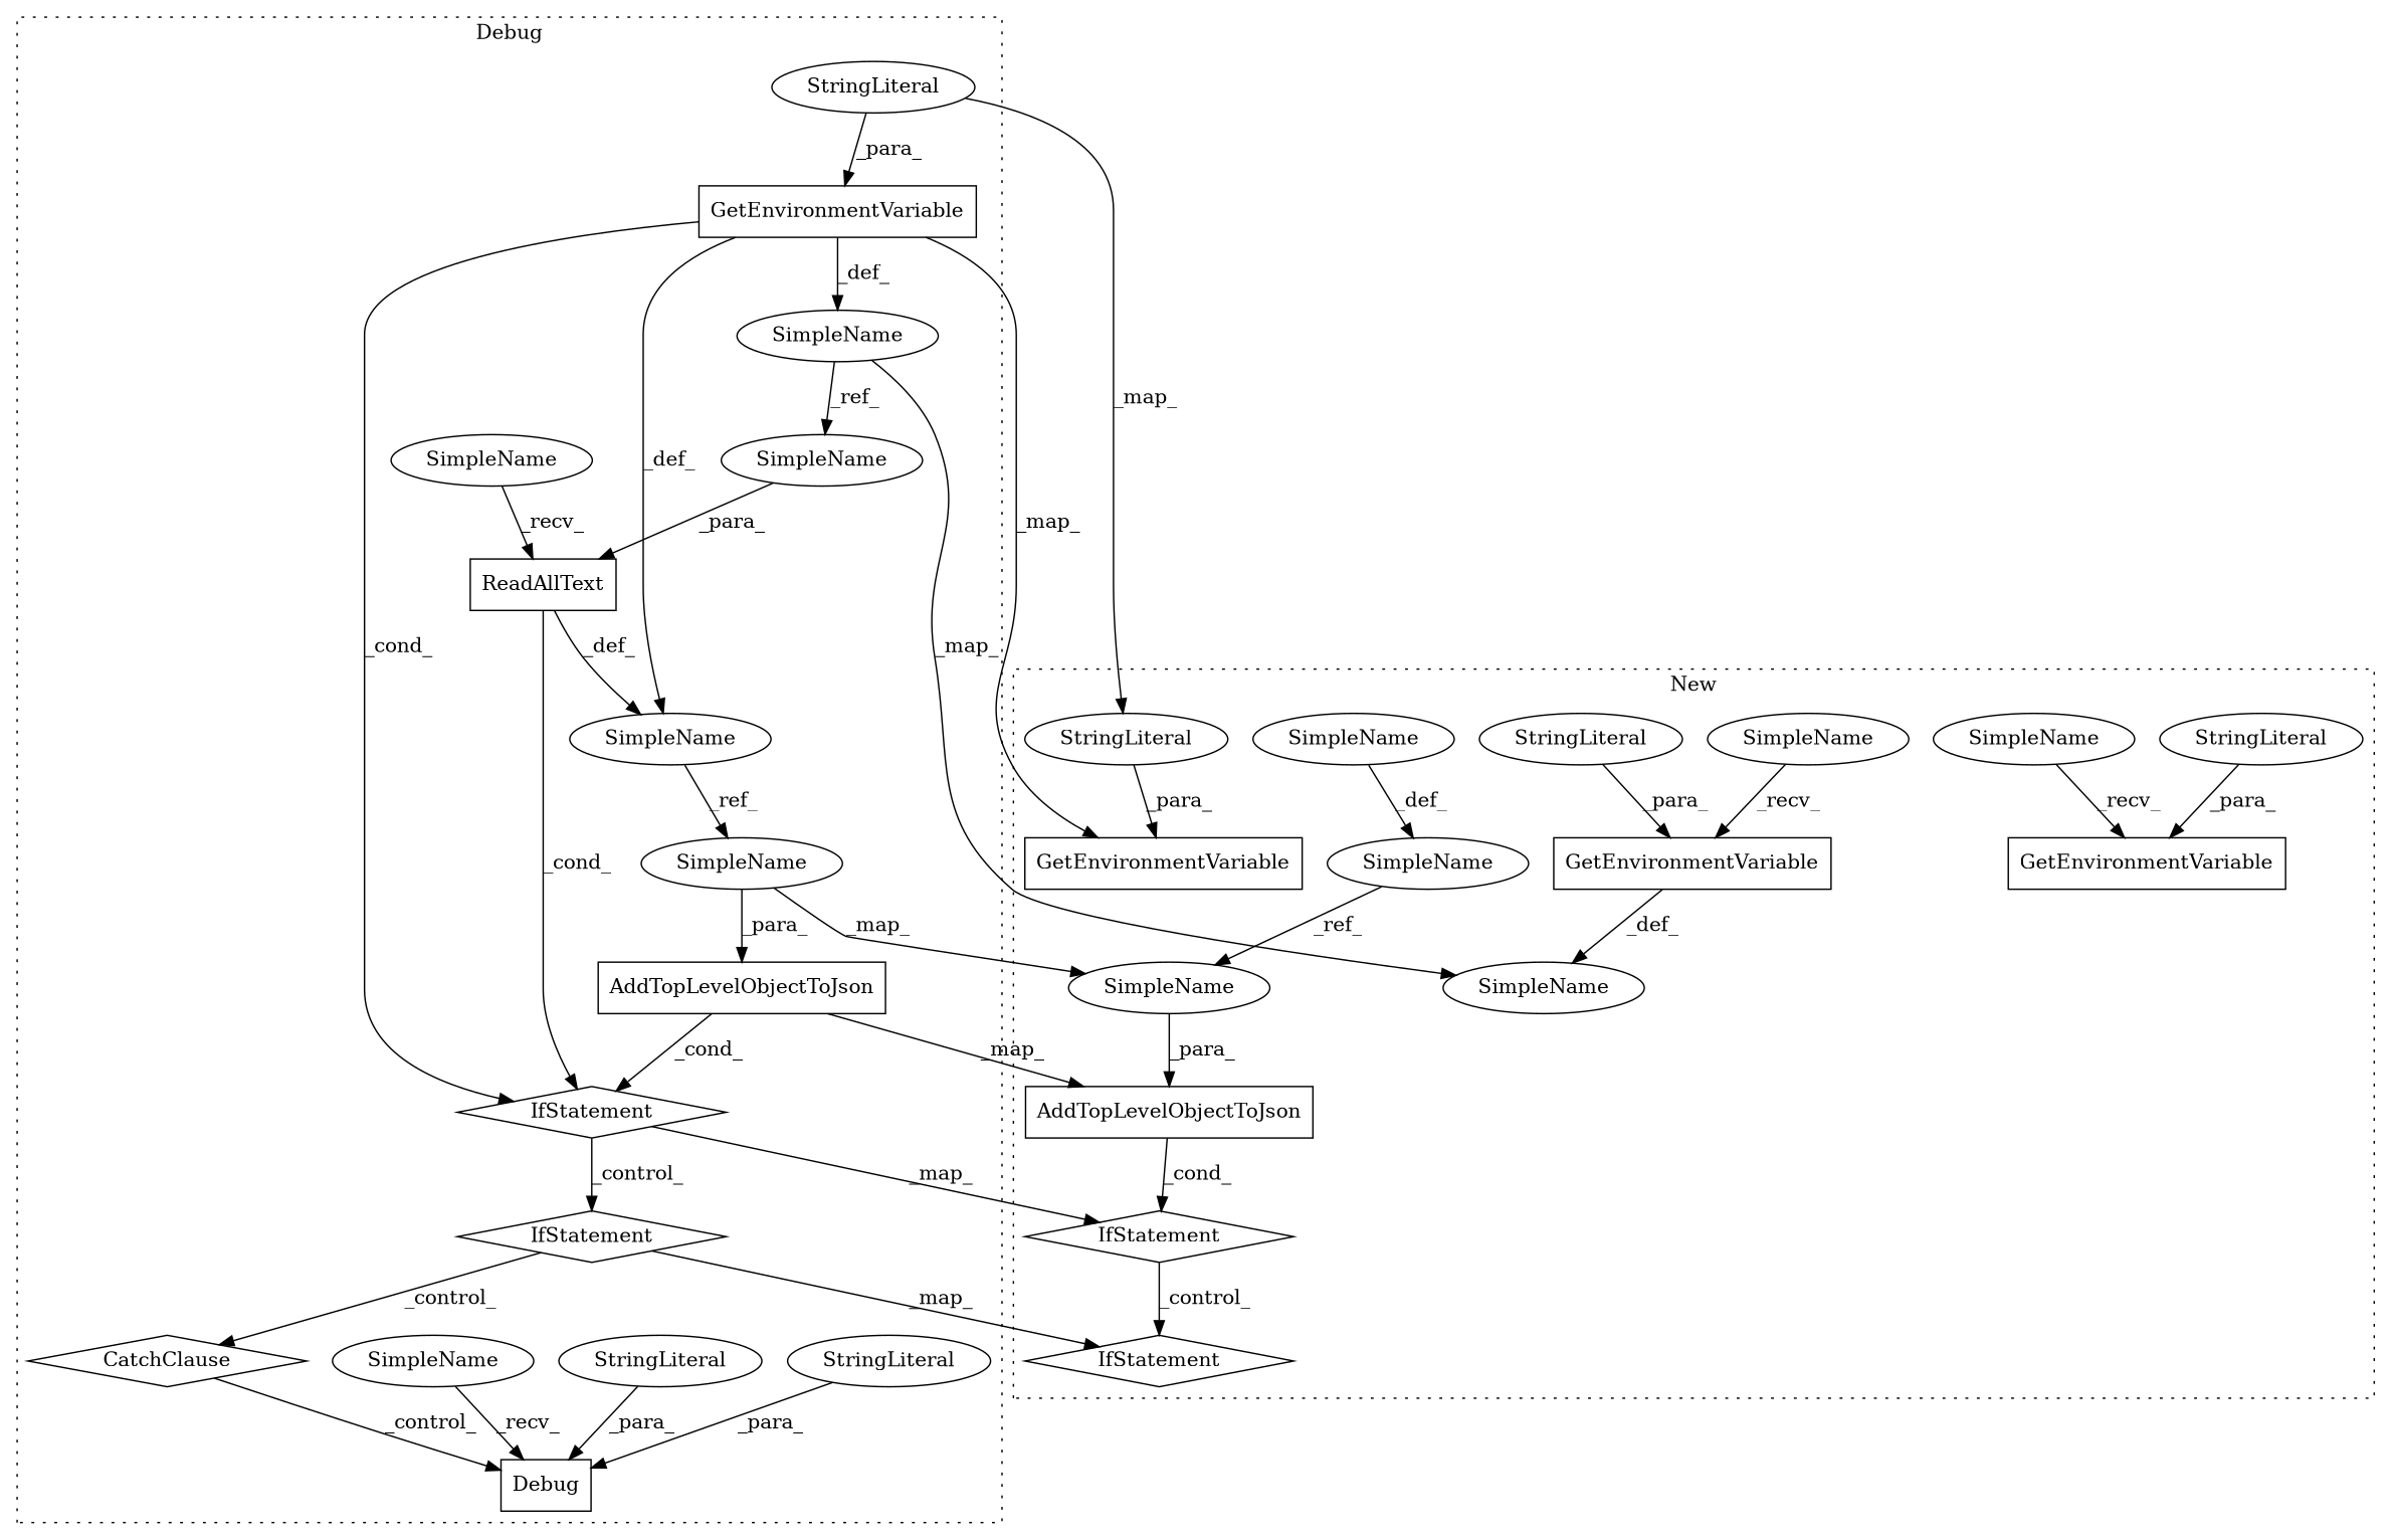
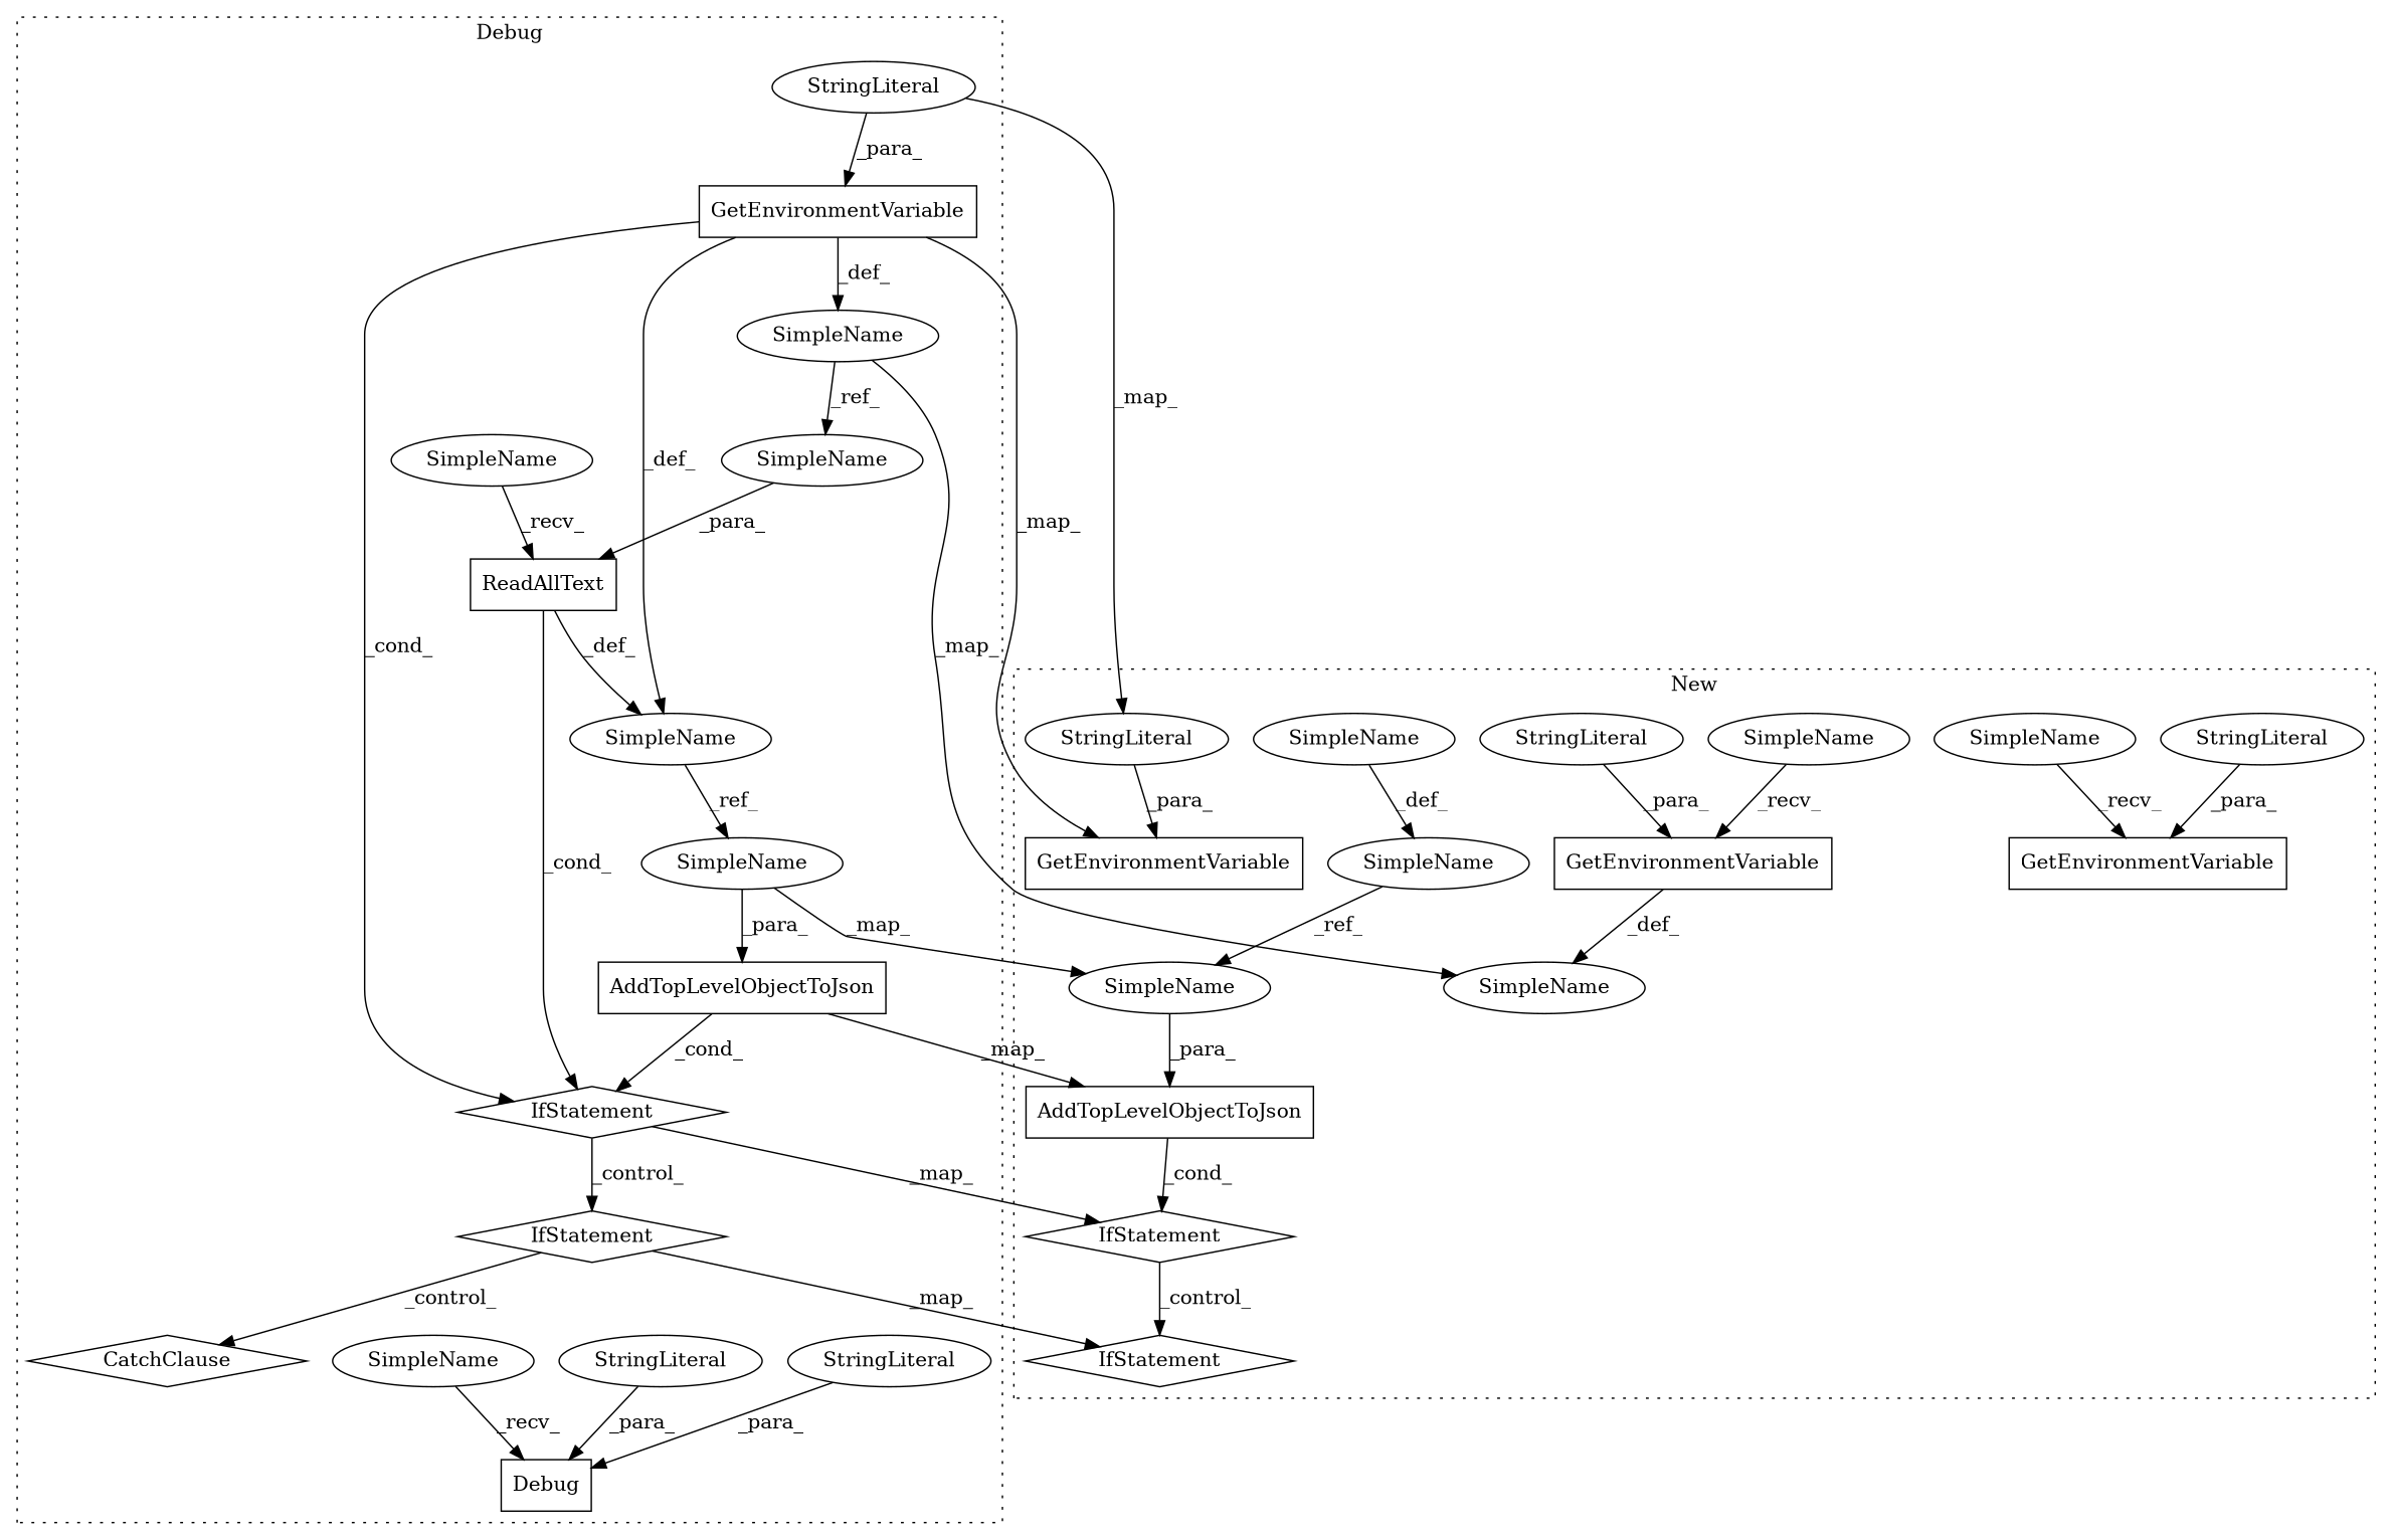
  digraph {
    node [a=42 l=11 shape=ellipse]
    n1 [a=32 l="24,1" label=AddTopLevelObjectToJson s="3137,3189" shape=box]
    n2 [a=32 l="12,1" label=ReadAllText s="2947,2980" shape=box]
    n3 [a=12 l="-4049,4067" label=CatchClause s="4048,-1" shape=diamond]
    n4 [a=32 l="6,1" label=Debug s="4088,4325" shape=box]
    n5 [a=25 l="4,22" label=IfStatement s="3326,3342" shape=diamond]
    n6 [l=21 label=SimpleName s=2831]
    n7 [a=25 l="4,22" label=IfStatement s="3609,3625" shape=diamond]
    n8 [label=SimpleName s=2928]
    n9 [a=45 l=35 label=StringLiteral s=4094]
    n10 [a=45 l=194 label=StringLiteral s=4131]
    n11 [a=32 l="23,1" label=GetEnvironmentVariable s="2867,2905" shape=box]
    n12 [a=45 l=15 label=StringLiteral s=2890]
    n13 [l=3 label=SimpleName s=4084]
    n14 [l=4 label=SimpleName s=2942]
    n15 [label=SimpleName s=3161]
    n16 [l=21 label=SimpleName s=2959]
    n17 [a=32 l="24,1" label=AddTopLevelObjectToJson s="3209,3256" shape=box]
    n18 [a=25 l="4,18" label=IfStatement s="3376,3392" shape=diamond]
    n19 [l=7 label=SimpleName s=2591]
    n20 [a=32 l="23,1" label=GetEnvironmentVariable s="2613,2646" shape=box]
    n21 [a=25 l="4,18" label=IfStatement s="3639,3655" shape=diamond]
    n22 [a=32 l="23,1" label=GetEnvironmentVariable s="2692,2730" shape=box]
    n23 [l=6 label=SimpleName s=3027]
    n24 [a=45 l=15 label=StringLiteral s=2715]
    n25 [a=45 l=10 label=StringLiteral s=2636]
    n26 [a=32 l="23,1" label=GetEnvironmentVariable s="2776,2814" shape=box]
    n27 [a=45 l=15 label=StringLiteral s=2799]
    n28 [l=6 label=SimpleName s=3233]
    n29 [l=16 label=SimpleName s=3036]
    n30 [label=SimpleName s=2680]
    n31 [label=SimpleName s=2601]
    subgraph cluster_1 {
      label=Debug
      style=dotted
      n1
      n2
      n3
      n4
      n5
      n6
      n7
      n8
      n9
      n10
      n11
      n12
      n13
      n14
      n15
      n16
    }
    subgraph cluster_2 {
      label=New
      style=dotted
      n17
      n18
      n19
      n20
      n21
      n22
      n23
      n24
      n25
      n26
      n27
      n28
      n29
      n30
      n31
    }
    n1 -> n5 [label=_cond_]
    n1 -> n17 [label=_map_]
    n2 -> n5 [label=_cond_]
    n2 -> n8 [label=_def_]
-   n3 -> n4 [label=_control_]
    n5 -> n7 [label=_control_]
    n5 -> n18 [label=_map_]
    n6 -> n16 [label=_ref_]
    n6 -> n19 [label=_map_]
    n7 -> n3 [label=_control_]
    n7 -> n21 [label=_map_]
    n8 -> n15 [label=_ref_]
    n9 -> n4 [label=_para_]
    n10 -> n4 [label=_para_]
    n11 -> n5 [label=_cond_]
    n11 -> n6 [label=_def_]
    n11 -> n8 [label=_def_]
    n11 -> n26 [label=_map_]
    n12 -> n11 [label=_para_]
    n12 -> n27 [label=_map_]
    n13 -> n4 [label=_recv_]
    n14 -> n2 [label=_recv_]
    n15 -> n1 [label=_para_]
    n15 -> n28 [label=_map_]
    n16 -> n2 [label=_para_]
    n17 -> n18 [label=_cond_]
    n18 -> n21 [label=_control_]
    n20 -> n19 [label=_def_]
    n23 -> n28 [label=_ref_]
    n24 -> n22 [label=_para_]
    n25 -> n20 [label=_para_]
    n27 -> n26 [label=_para_]
    n28 -> n17 [label=_para_]
    n29 -> n23 [label=_def_]
    n30 -> n22 [label=_recv_]
    n31 -> n20 [label=_recv_]
  }
